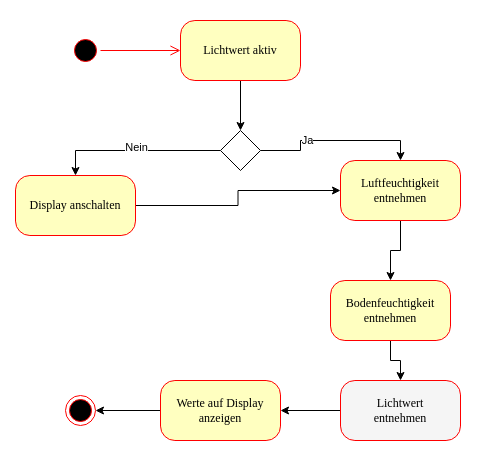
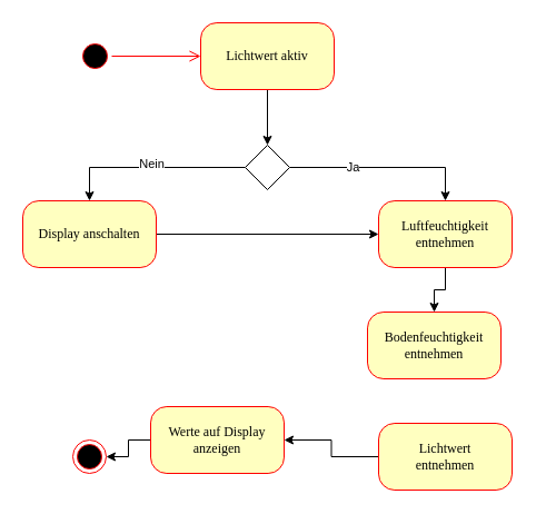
  <mxCell id="0" />
  <mxCell id="1" parent="0" />
  <mxCell id="2" value="" style="ellipse;html=1;shape=startState;fillColor=#000000;strokeColor=#ff0000;rounded=1;shadow=0;comic=0;labelBackgroundColor=none;fontFamily=Verdana;fontSize=12;fontColor=#000000;align=center;direction=south;" parent="1" vertex="1"><mxGeometry x="70" y="35" width="30" height="30" as="geometry" /></mxCell>
  <mxCell id="3" style="edgeStyle=orthogonalEdgeStyle;rounded=0;orthogonalLoop=1;jettySize=auto;html=1;exitX=0.5;exitY=1;exitDx=0;exitDy=0;entryX=0.5;entryY=0;entryDx=0;entryDy=0;" parent="1" source="4" target="11" edge="1"><mxGeometry relative="1" as="geometry" /></mxCell>
  <mxCell id="4" value="Lichtwert aktiv" style="rounded=1;whiteSpace=wrap;html=1;arcSize=24;fillColor=#ffffc0;strokeColor=#ff0000;shadow=0;comic=0;labelBackgroundColor=none;fontFamily=Verdana;fontSize=12;fontColor=#000000;align=center;" parent="1" vertex="1"><mxGeometry x="180" y="20" width="120" height="60" as="geometry" /></mxCell>
  <mxCell id="5" style="edgeStyle=orthogonalEdgeStyle;html=1;labelBackgroundColor=none;endArrow=open;endSize=8;strokeColor=#ff0000;fontFamily=Verdana;fontSize=12;align=left;" parent="1" source="2" target="4" edge="1"><mxGeometry relative="1" as="geometry" /></mxCell>
  <mxCell id="6" value="" style="ellipse;html=1;shape=endState;fillColor=#000000;strokeColor=#ff0000;rounded=1;shadow=0;comic=0;labelBackgroundColor=none;fontFamily=Verdana;fontSize=12;fontColor=#000000;align=center;" parent="1" vertex="1"><mxGeometry x="65" y="395" width="30" height="30" as="geometry" /></mxCell>
  <mxCell id="7" style="edgeStyle=orthogonalEdgeStyle;rounded=0;orthogonalLoop=1;jettySize=auto;html=1;exitX=1;exitY=0.5;exitDx=0;exitDy=0;entryX=0.5;entryY=0;entryDx=0;entryDy=0;" parent="1" source="11" target="13" edge="1"><mxGeometry relative="1" as="geometry" /></mxCell>
  <mxCell id="8" value="Ja" style="edgeLabel;html=1;align=center;verticalAlign=middle;resizable=0;points=[];" parent="7" vertex="1" connectable="0"><mxGeometry x="-0.341" y="1" relative="1" as="geometry"><mxPoint as="offset" /></mxGeometry></mxCell>
  <mxCell id="9" style="edgeStyle=orthogonalEdgeStyle;rounded=0;orthogonalLoop=1;jettySize=auto;html=1;exitX=0;exitY=0.5;exitDx=0;exitDy=0;" parent="1" source="11" target="15" edge="1"><mxGeometry relative="1" as="geometry" /></mxCell>
  <mxCell id="10" value="Nein" style="edgeLabel;html=1;align=center;verticalAlign=middle;resizable=0;points=[];" parent="9" vertex="1" connectable="0"><mxGeometry y="-4" relative="1" as="geometry"><mxPoint as="offset" /></mxGeometry></mxCell>
  <mxCell id="11" value="" style="rhombus;whiteSpace=wrap;html=1;" parent="1" vertex="1"><mxGeometry x="220" y="130" width="40" height="40" as="geometry" /></mxCell>
  <mxCell id="12" style="edgeStyle=orthogonalEdgeStyle;rounded=0;orthogonalLoop=1;jettySize=auto;html=1;exitX=0.5;exitY=1;exitDx=0;exitDy=0;entryX=0.5;entryY=0;entryDx=0;entryDy=0;" edge="1" parent="1" source="13" target="17"><mxGeometry relative="1" as="geometry" /></mxCell>
- <mxCell id="13" value="&lt;div&gt;Luftfeuchtigkeit&lt;/div&gt;&lt;div&gt;entnehmen&lt;br&gt;&lt;/div&gt;" style="rounded=1;whiteSpace=wrap;html=1;arcSize=24;fillColor=#ffffc0;strokeColor=#ff0000;shadow=0;comic=0;labelBackgroundColor=none;fontFamily=Verdana;fontSize=12;fontColor=#000000;align=center;" parent="1" vertex="1"><mxGeometry x="340" y="160" width="120" height="60" as="geometry" /></mxCell>
+ <mxCell id="13" value="&lt;div&gt;Luftfeuchtigkeit&lt;/div&gt;&lt;div&gt;entnehmen&lt;br&gt;&lt;/div&gt;" style="rounded=1;whiteSpace=wrap;html=1;arcSize=24;fillColor=#ffffc0;strokeColor=#ff0000;shadow=0;comic=0;labelBackgroundColor=none;fontFamily=Verdana;fontSize=12;fontColor=#000000;align=center;" parent="1" vertex="1"><mxGeometry x="340" y="180" width="120" height="60" as="geometry" /></mxCell>
  <mxCell id="14" style="edgeStyle=orthogonalEdgeStyle;rounded=0;orthogonalLoop=1;jettySize=auto;html=1;exitX=1;exitY=0.5;exitDx=0;exitDy=0;entryX=0;entryY=0.5;entryDx=0;entryDy=0;" edge="1" parent="1" source="15" target="13"><mxGeometry relative="1" as="geometry" /></mxCell>
- <mxCell id="15" value="Display anschalten" style="rounded=1;whiteSpace=wrap;html=1;arcSize=24;fillColor=#ffffc0;strokeColor=#ff0000;shadow=0;comic=0;labelBackgroundColor=none;fontFamily=Verdana;fontSize=12;fontColor=#000000;align=center;" parent="1" vertex="1"><mxGeometry x="15" y="175" width="120" height="60" as="geometry" /></mxCell>
- <mxCell id="16" style="edgeStyle=orthogonalEdgeStyle;rounded=0;orthogonalLoop=1;jettySize=auto;html=1;exitX=0.5;exitY=1;exitDx=0;exitDy=0;entryX=0.5;entryY=0;entryDx=0;entryDy=0;" edge="1" parent="1" source="17" target="19"><mxGeometry relative="1" as="geometry" /></mxCell>
+ <mxCell id="15" value="Display anschalten" style="rounded=1;whiteSpace=wrap;html=1;arcSize=24;fillColor=#ffffc0;strokeColor=#ff0000;shadow=0;comic=0;labelBackgroundColor=none;fontFamily=Verdana;fontSize=12;fontColor=#000000;align=center;" parent="1" vertex="1"><mxGeometry x="20" y="180" width="120" height="60" as="geometry" /></mxCell>
  <mxCell id="17" value="&lt;div&gt;Bodenfeuchtigkeit&lt;/div&gt;&lt;div&gt;entnehmen&lt;br&gt;&lt;/div&gt;" style="rounded=1;whiteSpace=wrap;html=1;arcSize=24;fillColor=#ffffc0;strokeColor=#ff0000;shadow=0;comic=0;labelBackgroundColor=none;fontFamily=Verdana;fontSize=12;fontColor=#000000;align=center;" vertex="1" parent="1"><mxGeometry x="330" y="280" width="120" height="60" as="geometry" /></mxCell>
  <mxCell id="18" style="edgeStyle=orthogonalEdgeStyle;rounded=0;orthogonalLoop=1;jettySize=auto;html=1;exitX=0;exitY=0.5;exitDx=0;exitDy=0;entryX=1;entryY=0.5;entryDx=0;entryDy=0;" edge="1" parent="1" source="19" target="21"><mxGeometry relative="1" as="geometry" /></mxCell>
- <mxCell id="19" value="&lt;div&gt;Lichtwert&lt;/div&gt;&lt;div&gt;entnehmen&lt;br&gt;&lt;/div&gt;" style="rounded=1;whiteSpace=wrap;html=1;arcSize=24;fillColor=#f5f5f5;strokeColor=#ff0000;shadow=0;comic=0;labelBackgroundColor=none;fontFamily=Verdana;fontSize=12;fontColor=#000000;align=center;" vertex="1" parent="1"><mxGeometry x="340" y="380" width="120" height="60" as="geometry" /></mxCell>
+ <mxCell id="19" value="&lt;div&gt;Lichtwert&lt;/div&gt;&lt;div&gt;entnehmen&lt;br&gt;&lt;/div&gt;" style="rounded=1;whiteSpace=wrap;html=1;arcSize=24;fillColor=#ffffc0;strokeColor=#ff0000;shadow=0;comic=0;labelBackgroundColor=none;fontFamily=Verdana;fontSize=12;fontColor=#000000;align=center;" vertex="1" parent="1"><mxGeometry x="340" y="380" width="120" height="60" as="geometry" /></mxCell>
  <mxCell id="20" style="edgeStyle=orthogonalEdgeStyle;rounded=0;orthogonalLoop=1;jettySize=auto;html=1;exitX=0;exitY=0.5;exitDx=0;exitDy=0;entryX=1;entryY=0.5;entryDx=0;entryDy=0;" edge="1" parent="1" source="21" target="6"><mxGeometry relative="1" as="geometry" /></mxCell>
- <mxCell id="21" value="&lt;div data-contents=&quot;true&quot;&gt;&lt;div data-offset-key=&quot;28lqu-0-0&quot; data-editor=&quot;abbei&quot; data-block=&quot;true&quot; class=&quot;&quot;&gt;&lt;div class=&quot;public-DraftStyleDefault-block public-DraftStyleDefault-ltr&quot; data-offset-key=&quot;28lqu-0-0&quot;&gt;&lt;span data-offset-key=&quot;28lqu-1-0&quot;&gt;&lt;span data-text=&quot;true&quot;&gt; Werte auf Display anzeigen&lt;/span&gt;&lt;/span&gt;&lt;/div&gt;&lt;/div&gt;&lt;/div&gt;" style="rounded=1;whiteSpace=wrap;html=1;arcSize=24;fillColor=#ffffc0;strokeColor=#ff0000;shadow=0;comic=0;labelBackgroundColor=none;fontFamily=Verdana;fontSize=12;fontColor=#000000;align=center;" vertex="1" parent="1"><mxGeometry x="160" y="380" width="120" height="60" as="geometry" /></mxCell>
+ <mxCell id="21" value="&lt;div data-contents=&quot;true&quot;&gt;&lt;div data-offset-key=&quot;28lqu-0-0&quot; data-editor=&quot;abbei&quot; data-block=&quot;true&quot; class=&quot;&quot;&gt;&lt;div class=&quot;public-DraftStyleDefault-block public-DraftStyleDefault-ltr&quot; data-offset-key=&quot;28lqu-0-0&quot;&gt;&lt;span data-offset-key=&quot;28lqu-1-0&quot;&gt;&lt;span data-text=&quot;true&quot;&gt; Werte auf Display anzeigen&lt;/span&gt;&lt;/span&gt;&lt;/div&gt;&lt;/div&gt;&lt;/div&gt;" style="rounded=1;whiteSpace=wrap;html=1;arcSize=24;fillColor=#ffffc0;strokeColor=#ff0000;shadow=0;comic=0;labelBackgroundColor=none;fontFamily=Verdana;fontSize=12;fontColor=#000000;align=center;" vertex="1" parent="1"><mxGeometry x="135" y="365" width="120" height="60" as="geometry" /></mxCell>
